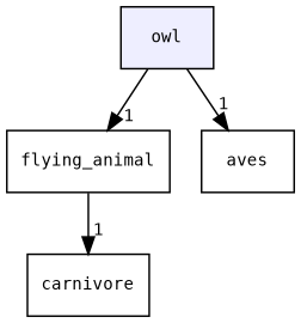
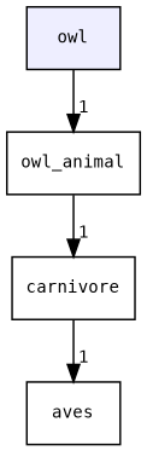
  digraph {
    compound=true
    fontname="DejaVu Sans Mono"
    node [fontname="DejaVu Sans Mono" fontsize=10 shape=box]
    edge [fontname="DejaVu Sans Mono" headlabel=1 labeldistance=1.5 labelfontname=Helvetica labelfontsize=10]
    n1 [fillcolor="#eeeeff" label=owl pencolor=black style=filled]
-   n2 [label=flying_animal]
+   n2 [label=owl_animal]
    n3 [label=aves]
    n4 [label=carnivore]
    n1 -> n2
-   n1 -> n3
+   n4 -> n3
    n2 -> n4
  }
